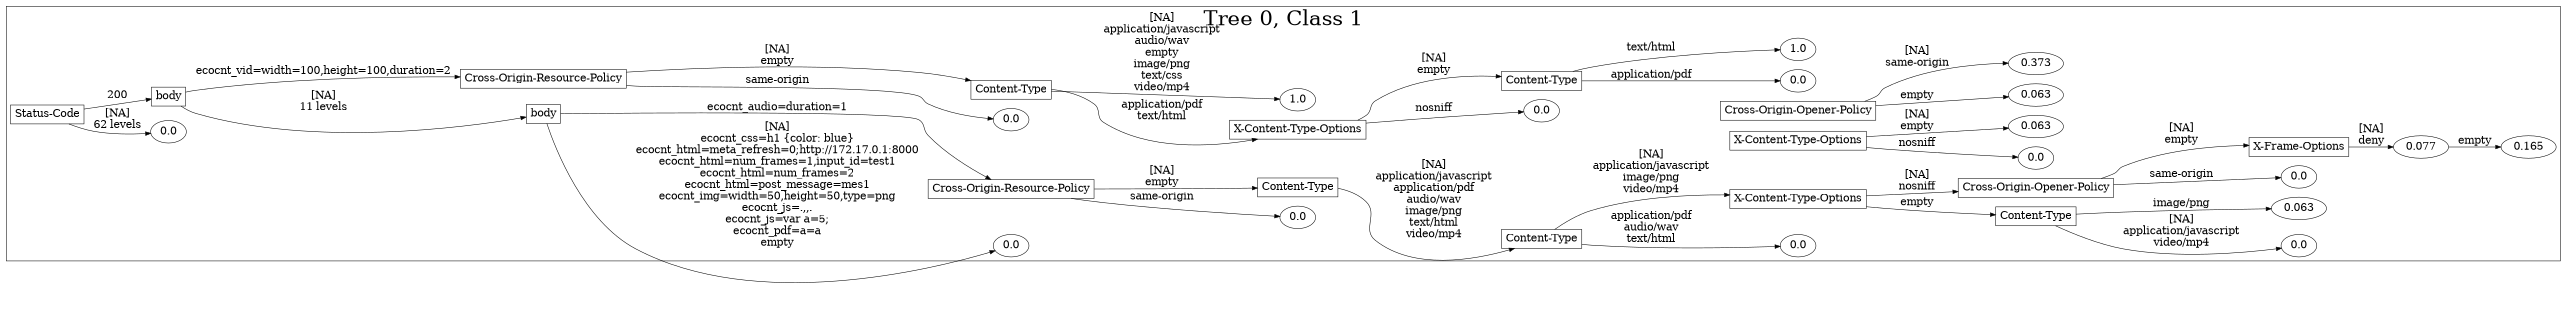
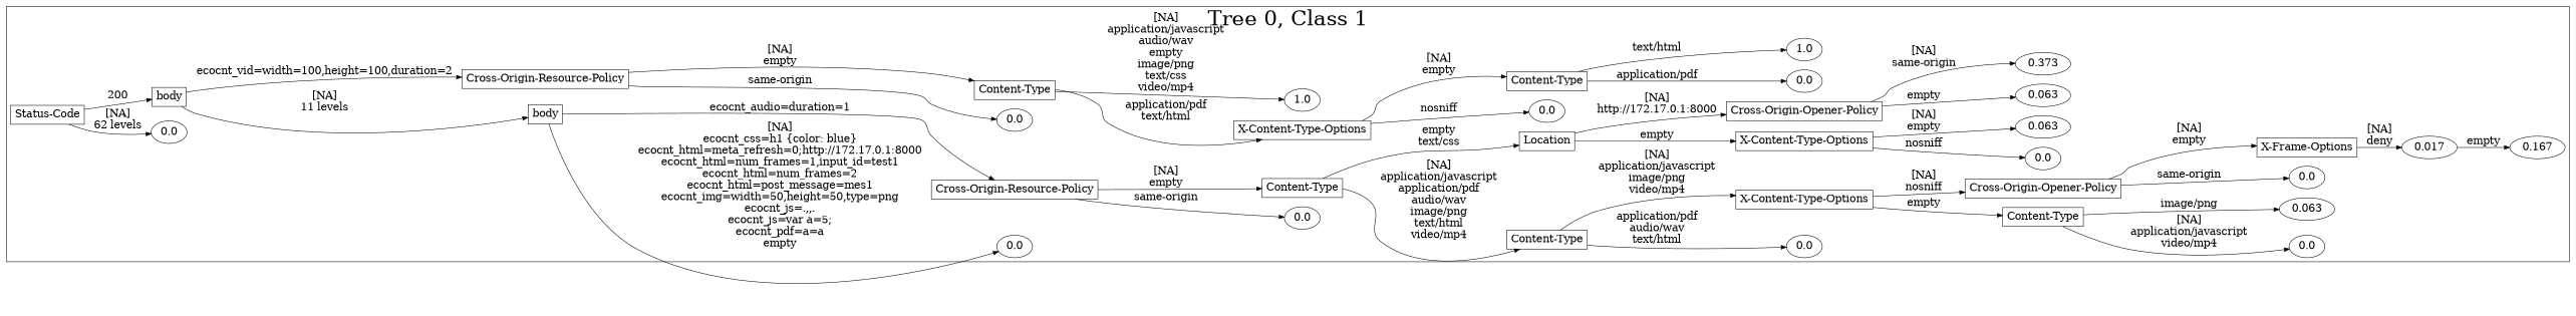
  digraph {
    rankdir=LR
    node [fontsize=20]
    edge [fontsize=20]
    n1 [label="Status-Code" shape=box]
    n2 [label=0.0]
    n3 [label=body shape=box]
    n4 [label=body shape=box]
    n5 [label="Cross-Origin-Resource-Policy" shape=box]
    n6 [label=0.0]
    n7 [label="Cross-Origin-Resource-Policy" shape=box]
    n8 [label=0.0]
    n9 [label="Content-Type" shape=box]
    n10 [label=0.0]
    n11 [label="Content-Type" shape=box]
    n12 [label="X-Content-Type-Options" shape=box]
    n13 [label=1.0]
    n14 [label="Content-Type" shape=box]
+   n15 [label=Location shape=box]
    n16 [label=0.0]
    n17 [label="Content-Type" shape=box]
    n18 [label=0.0]
    n19 [label="X-Content-Type-Options" shape=box]
    n20 [label="X-Content-Type-Options" shape=box]
    n21 [label="Cross-Origin-Opener-Policy" shape=box]
    n22 [label=0.0]
    n23 [label=1.0]
    n24 [label="Content-Type" shape=box]
    n25 [label="Cross-Origin-Opener-Policy" shape=box]
    n26 [label=0.0]
    n27 [label=0.063]
    n28 [label=0.063]
    n29 [label=0.373]
    n30 [label=0.0]
    n31 [label=0.063]
    n32 [label=0.0]
    n33 [label="X-Frame-Options" shape=box]
-   n34 [label=0.077]
-   n35 [label=0.165]
+   n34 [label=0.017]
+   n35 [label=0.167]
    subgraph cluster_1 {
      fontsize=40
      label="Tree 0, Class 1"
      subgraph sub_2 {
        fontsize=40
        label="Tree 0, Class 1"
        n1
      }
      subgraph sub_3 {
        fontsize=40
        label="Tree 0, Class 1"
        n2
        n3
      }
      subgraph sub_4 {
        fontsize=40
        label="Tree 0, Class 1"
        n4
        n5
      }
      subgraph sub_5 {
        fontsize=40
        label="Tree 0, Class 1"
        n6
        n7
        n8
        n9
      }
      subgraph sub_6 {
        fontsize=40
        label="Tree 0, Class 1"
        n10
        n11
        n12
        n13
      }
      subgraph sub_7 {
        fontsize=40
        label="Tree 0, Class 1"
        n14
+       n15
        n16
        n17
      }
      subgraph sub_8 {
        fontsize=40
        label="Tree 0, Class 1"
        n18
        n19
        n20
        n21
        n22
        n23
      }
      subgraph sub_9 {
        fontsize=40
        label="Tree 0, Class 1"
        n24
        n25
        n26
        n27
        n28
        n29
      }
      subgraph sub_10 {
        fontsize=40
        label="Tree 0, Class 1"
        n30
        n31
        n32
        n33
      }
      subgraph sub_11 {
        fontsize=40
        label="Tree 0, Class 1"
        n34
        n35
      }
    }
    n1 -> n2 [label="[NA]\n62 levels\n"]
    n1 -> n3 [label="200\n"]
    n3 -> n4 [label="[NA]\n11 levels\n"]
    n3 -> n5 [label="ecocnt_vid=width=100,height=100,duration=2\n"]
    n4 -> n6 [label="[NA]\necocnt_css=h1 {color: blue}\necocnt_html=meta_refresh=0;http://172.17.0.1:8000\necocnt_html=num_frames=1,input_id=test1\necocnt_html=num_frames=2\necocnt_html=post_message=mes1\necocnt_img=width=50,height=50,type=png\necocnt_js=.,,.\necocnt_js=var a=5;\necocnt_pdf=a=a\nempty\n"]
    n4 -> n7 [label="ecocnt_audio=duration=1\n"]
    n5 -> n8 [label="same-origin\n"]
    n5 -> n9 [label="[NA]\nempty\n"]
    n7 -> n10 [label="same-origin\n"]
    n7 -> n11 [label="[NA]\nempty\n"]
    n9 -> n12 [label="application/pdf\ntext/html\n"]
    n9 -> n13 [label="[NA]\napplication/javascript\naudio/wav\nempty\nimage/png\ntext/css\nvideo/mp4\n"]
    n11 -> n14 [label="[NA]\napplication/javascript\napplication/pdf\naudio/wav\nimage/png\ntext/html\nvideo/mp4\n"]
+   n11 -> n15 [label="empty\ntext/css\n"]
    n12 -> n16 [label="nosniff\n"]
    n12 -> n17 [label="[NA]\nempty\n"]
    n14 -> n18 [label="application/pdf\naudio/wav\ntext/html\n"]
    n14 -> n19 [label="[NA]\napplication/javascript\nimage/png\nvideo/mp4\n"]
+   n15 -> n20 [label="empty\n"]
+   n15 -> n21 [label="[NA]\nhttp://172.17.0.1:8000\n"]
    n17 -> n22 [label="application/pdf\n"]
    n17 -> n23 [label="text/html\n"]
    n19 -> n24 [label="empty\n"]
    n19 -> n25 [label="[NA]\nnosniff\n"]
    n20 -> n26 [label="nosniff\n"]
    n20 -> n27 [label="[NA]\nempty\n"]
    n21 -> n28 [label="empty\n"]
    n21 -> n29 [label="[NA]\nsame-origin\n"]
    n24 -> n30 [label="[NA]\napplication/javascript\nvideo/mp4\n"]
    n24 -> n31 [label="image/png\n"]
    n25 -> n32 [label="same-origin\n"]
    n25 -> n33 [label="[NA]\nempty\n"]
    n33 -> n34 [label="[NA]\ndeny\n"]
    n34 -> n35 [label="empty\n"]
  }
